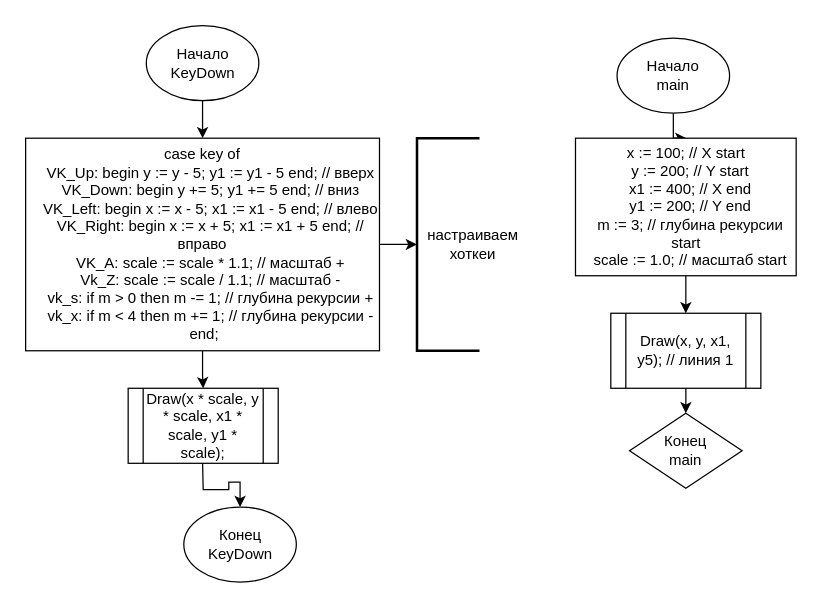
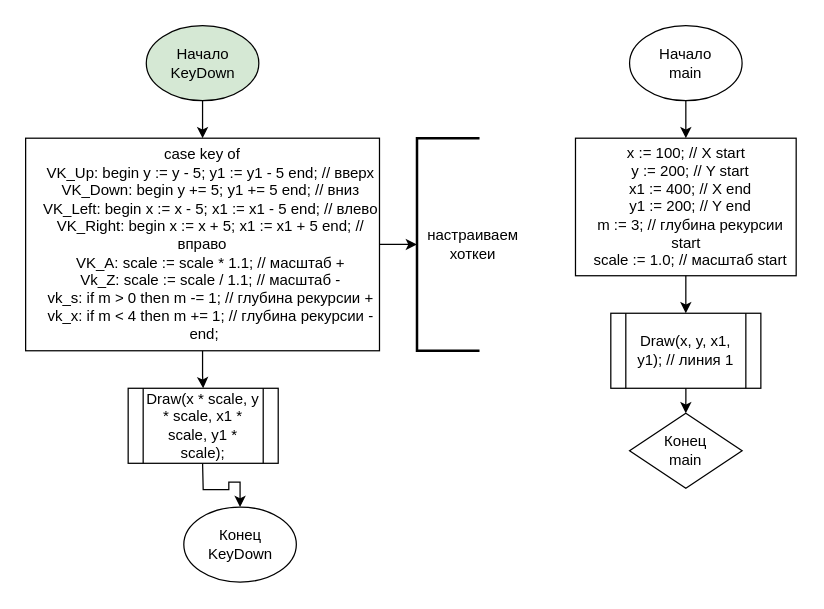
  <mxCell id="0" />
  <mxCell id="1" parent="0" />
  <mxCell id="2" style="edgeStyle=orthogonalEdgeStyle;rounded=0;orthogonalLoop=1;jettySize=auto;html=1;entryX=0.5;entryY=0;entryDx=0;entryDy=0;" edge="1" parent="1" source="3" target="7"><mxGeometry relative="1" as="geometry" /></mxCell>
- <mxCell id="3" value="Начало&lt;div&gt;KeyDown&lt;/div&gt;" style="ellipse;whiteSpace=wrap;html=1;" vertex="1" parent="1"><mxGeometry x="116.5" width="90" height="60" as="geometry" y="20" /></mxCell>
+ <mxCell id="3" value="Начало&lt;div&gt;KeyDown&lt;/div&gt;" style="ellipse;whiteSpace=wrap;html=1;fillColor=#d5e8d4;" vertex="1" parent="1"><mxGeometry x="116.5" width="90" height="60" as="geometry" y="20" /></mxCell>
  <mxCell id="4" value="Конец&lt;div&gt;KeyDown&lt;/div&gt;" style="ellipse;whiteSpace=wrap;html=1;" vertex="1" parent="1"><mxGeometry x="146.5" y="405" width="90" height="60" as="geometry" /></mxCell>
  <mxCell id="5" style="edgeStyle=orthogonalEdgeStyle;rounded=0;orthogonalLoop=1;jettySize=auto;html=1;entryX=0.5;entryY=0;entryDx=0;entryDy=0;" edge="1" parent="1" target="4"><mxGeometry relative="1" as="geometry"><mxPoint x="161.522" y="370" as="sourcePoint" /></mxGeometry></mxCell>
  <mxCell id="6" style="edgeStyle=orthogonalEdgeStyle;rounded=0;orthogonalLoop=1;jettySize=auto;html=1;entryX=0.5;entryY=0;entryDx=0;entryDy=0;" edge="1" parent="1" source="7" target="11"><mxGeometry relative="1" as="geometry" /></mxCell>
  <mxCell id="7" value="&lt;div&gt;case key of&lt;/div&gt;&lt;div&gt;&amp;nbsp; &amp;nbsp; VK_Up: begin y := y - 5; y1 := y1 - 5 end; // вверх&lt;/div&gt;&lt;div&gt;&amp;nbsp; &amp;nbsp; VK_Down: begin y += 5; y1 += 5 end; // вниз&lt;/div&gt;&lt;div&gt;&amp;nbsp; &amp;nbsp; VK_Left: begin x := x - 5; x1 := x1 - 5 end; // влево&lt;/div&gt;&lt;div&gt;&amp;nbsp; &amp;nbsp; VK_Right: begin x := x + 5; x1 := x1 + 5 end; // вправо&lt;/div&gt;&lt;div&gt;&amp;nbsp; &amp;nbsp; VK_A: scale := scale * 1.1; // масштаб +&lt;/div&gt;&lt;div&gt;&amp;nbsp; &amp;nbsp; Vk_Z: scale := scale / 1.1; // масштаб -&lt;/div&gt;&lt;div&gt;&amp;nbsp; &amp;nbsp; vk_s: if m &amp;gt; 0 then m -= 1; // глубинa рекурсии +&lt;/div&gt;&lt;div&gt;&amp;nbsp; &amp;nbsp; vk_x: if m &amp;lt; 4 then m += 1; // глубинa рекурсии -&lt;/div&gt;&lt;div&gt;&amp;nbsp; end;&amp;nbsp;&lt;/div&gt;" style="rounded=0;whiteSpace=wrap;html=1;" vertex="1" parent="1"><mxGeometry x="20" y="110" width="283" height="170" as="geometry" /></mxCell>
  <mxCell id="8" value="настраиваем хоткеи" style="text;html=1;align=center;verticalAlign=middle;whiteSpace=wrap;rounded=0;" vertex="1" parent="1"><mxGeometry x="343" y="165" width="70" height="60" as="geometry" /></mxCell>
  <mxCell id="9" value="" style="strokeWidth=2;html=1;shape=mxgraph.flowchart.annotation_1;align=left;pointerEvents=1;" vertex="1" parent="1"><mxGeometry x="333" y="110" width="50" height="170" as="geometry" /></mxCell>
  <mxCell id="10" style="edgeStyle=orthogonalEdgeStyle;rounded=0;orthogonalLoop=1;jettySize=auto;html=1;entryX=0;entryY=0.5;entryDx=0;entryDy=0;entryPerimeter=0;" edge="1" parent="1" source="7" target="9"><mxGeometry relative="1" as="geometry" /></mxCell>
  <mxCell id="11" value="Draw(x * scale, y * scale, x1 * scale, y1 * scale);" style="shape=process;whiteSpace=wrap;html=1;backgroundOutline=1;" vertex="1" parent="1"><mxGeometry x="102" y="310" width="120" height="60" as="geometry" /></mxCell>
  <mxCell id="12" style="edgeStyle=orthogonalEdgeStyle;rounded=0;orthogonalLoop=1;jettySize=auto;html=1;" edge="1" parent="1" source="13"><mxGeometry relative="1" as="geometry"><mxPoint x="548" y="110" as="targetPoint" /></mxGeometry></mxCell>
- <mxCell id="13" value="Начало&lt;div&gt;main&lt;/div&gt;" style="ellipse;whiteSpace=wrap;html=1;" vertex="1" parent="1"><mxGeometry x="493" y="30" width="90" height="60" as="geometry" /></mxCell>
+ <mxCell id="13" value="Начало&lt;div&gt;main&lt;/div&gt;" style="ellipse;whiteSpace=wrap;html=1;" vertex="1" parent="1"><mxGeometry x="503" width="90" height="60" as="geometry" y="20" /></mxCell>
  <mxCell id="14" value="&lt;span style=&quot;text-align: left;&quot;&gt;x := 100; // X start&lt;/span&gt;&lt;br style=&quot;padding: 0px; margin: 0px; text-align: left;&quot;&gt;&lt;span style=&quot;text-align: left;&quot;&gt;&amp;nbsp; y := 200; // Y start&lt;/span&gt;&lt;br style=&quot;padding: 0px; margin: 0px; text-align: left;&quot;&gt;&lt;span style=&quot;text-align: left;&quot;&gt;&amp;nbsp; x1 := 400; // X end&lt;/span&gt;&lt;br style=&quot;padding: 0px; margin: 0px; text-align: left;&quot;&gt;&lt;span style=&quot;text-align: left;&quot;&gt;&amp;nbsp; y1 := 200; // Y end&lt;/span&gt;&lt;br style=&quot;padding: 0px; margin: 0px; text-align: left;&quot;&gt;&lt;span style=&quot;text-align: left;&quot;&gt;&amp;nbsp; m := 3; // глубина рекурсии start&lt;/span&gt;&lt;br style=&quot;padding: 0px; margin: 0px; text-align: left;&quot;&gt;&lt;span style=&quot;text-align: left;&quot;&gt;&amp;nbsp; scale := 1.0; // масштаб start&lt;/span&gt;" style="rounded=0;whiteSpace=wrap;html=1;" vertex="1" parent="1"><mxGeometry x="459.75" y="110" width="176.5" height="110" as="geometry" /></mxCell>
  <mxCell id="15" style="edgeStyle=orthogonalEdgeStyle;rounded=0;orthogonalLoop=1;jettySize=auto;html=1;entryX=0.5;entryY=0;entryDx=0;entryDy=0;" edge="1" parent="1" target="16"><mxGeometry relative="1" as="geometry"><mxPoint x="548" y="220" as="sourcePoint" /></mxGeometry></mxCell>
- <mxCell id="16" value="Draw(x, y, x1, y5); // линия 1" style="shape=process;whiteSpace=wrap;html=1;backgroundOutline=1;" vertex="1" parent="1"><mxGeometry x="488" y="250" width="120" height="60" as="geometry" /></mxCell>
+ <mxCell id="16" value="Draw(x, y, x1, y1); // линия 1" style="shape=process;whiteSpace=wrap;html=1;backgroundOutline=1;" vertex="1" parent="1"><mxGeometry x="488" y="250" width="120" height="60" as="geometry" /></mxCell>
  <mxCell id="17" value="Конец&lt;div&gt;main&lt;/div&gt;" style="rhombus;whiteSpace=wrap;html=1;" vertex="1" parent="1"><mxGeometry x="503" y="330" width="90" height="60" as="geometry" /></mxCell>
  <mxCell id="18" style="edgeStyle=orthogonalEdgeStyle;rounded=0;orthogonalLoop=1;jettySize=auto;html=1;entryX=0.5;entryY=0;entryDx=0;entryDy=0;" edge="1" parent="1" target="17"><mxGeometry relative="1" as="geometry"><mxPoint x="548.022" y="310" as="sourcePoint" /></mxGeometry></mxCell>
